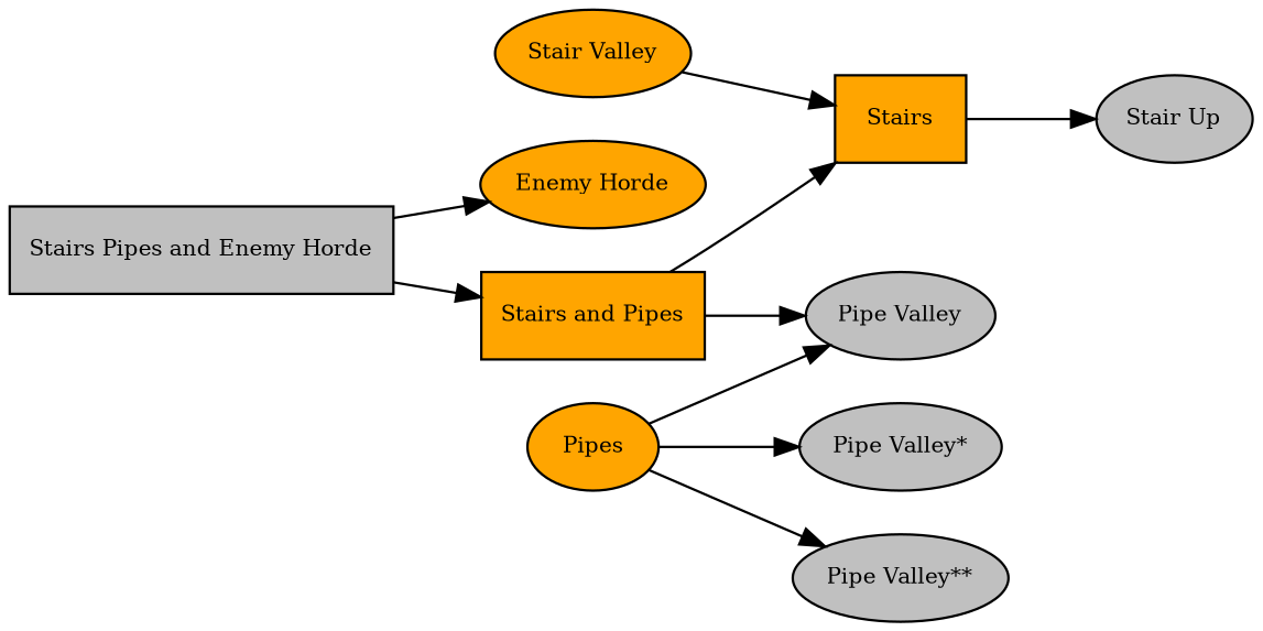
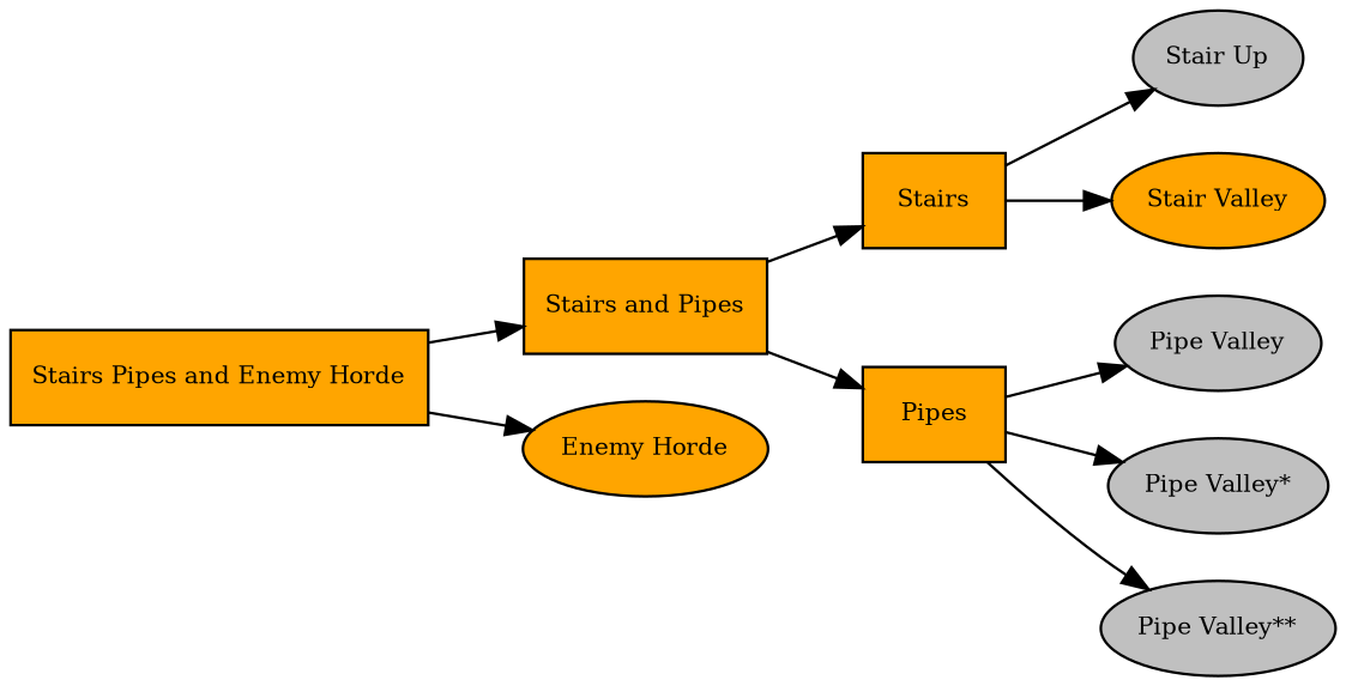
  digraph {
    fontname="times-roman"
    ordering=out
    rankdir=LR
    node [fillcolor=orange fontcolor=black fontname="times-roman" fontsize=9 shape=ellipse style=filled]
    edge [fontname="times-roman"]
-   n1 [fillcolor=gray label="Stairs Pipes and Enemy Horde" shape=box]
+   n1 [label="Stairs Pipes and Enemy Horde" shape=box]
    n2 [label="Stairs and Pipes" shape=box]
    n3 [label="Enemy Horde"]
    n4 [label=Stairs shape=box]
-   n5 [label=Pipes]
+   n5 [label=Pipes shape=box]
    n6 [fillcolor=gray label="Stair Up"]
    n7 [label="Stair Valley"]
    n8 [fillcolor=gray label="Pipe Valley"]
    n9 [fillcolor=gray label="Pipe Valley*"]
    n10 [fillcolor=gray label="Pipe Valley**"]
    n1 -> n2
    n1 -> n3
    n2 -> n4
-   n2 -> n8
+   n2 -> n5
    n4 -> n6
-   n7 -> n4
+   n4 -> n7
    n5 -> n8
    n5 -> n9
    n5 -> n10
  }
